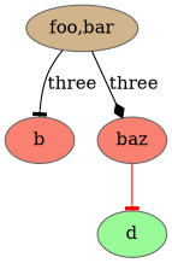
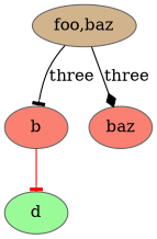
  digraph {
    node [color=gray40 fillcolor=salmon style=filled]
    edge [arrowhead=tee]
-   n1 [fillcolor=tan label="foo,bar"]
+   n1 [fillcolor=tan label="foo,baz"]
    b
    n3 [label=baz]
    d [fillcolor=palegreen]
    n1 -> b [label=three]
    n1 -> n3 [arrowhead=diamond label=three]
-   n3 -> d [color=red]
+   b -> d [color=red]
  }
